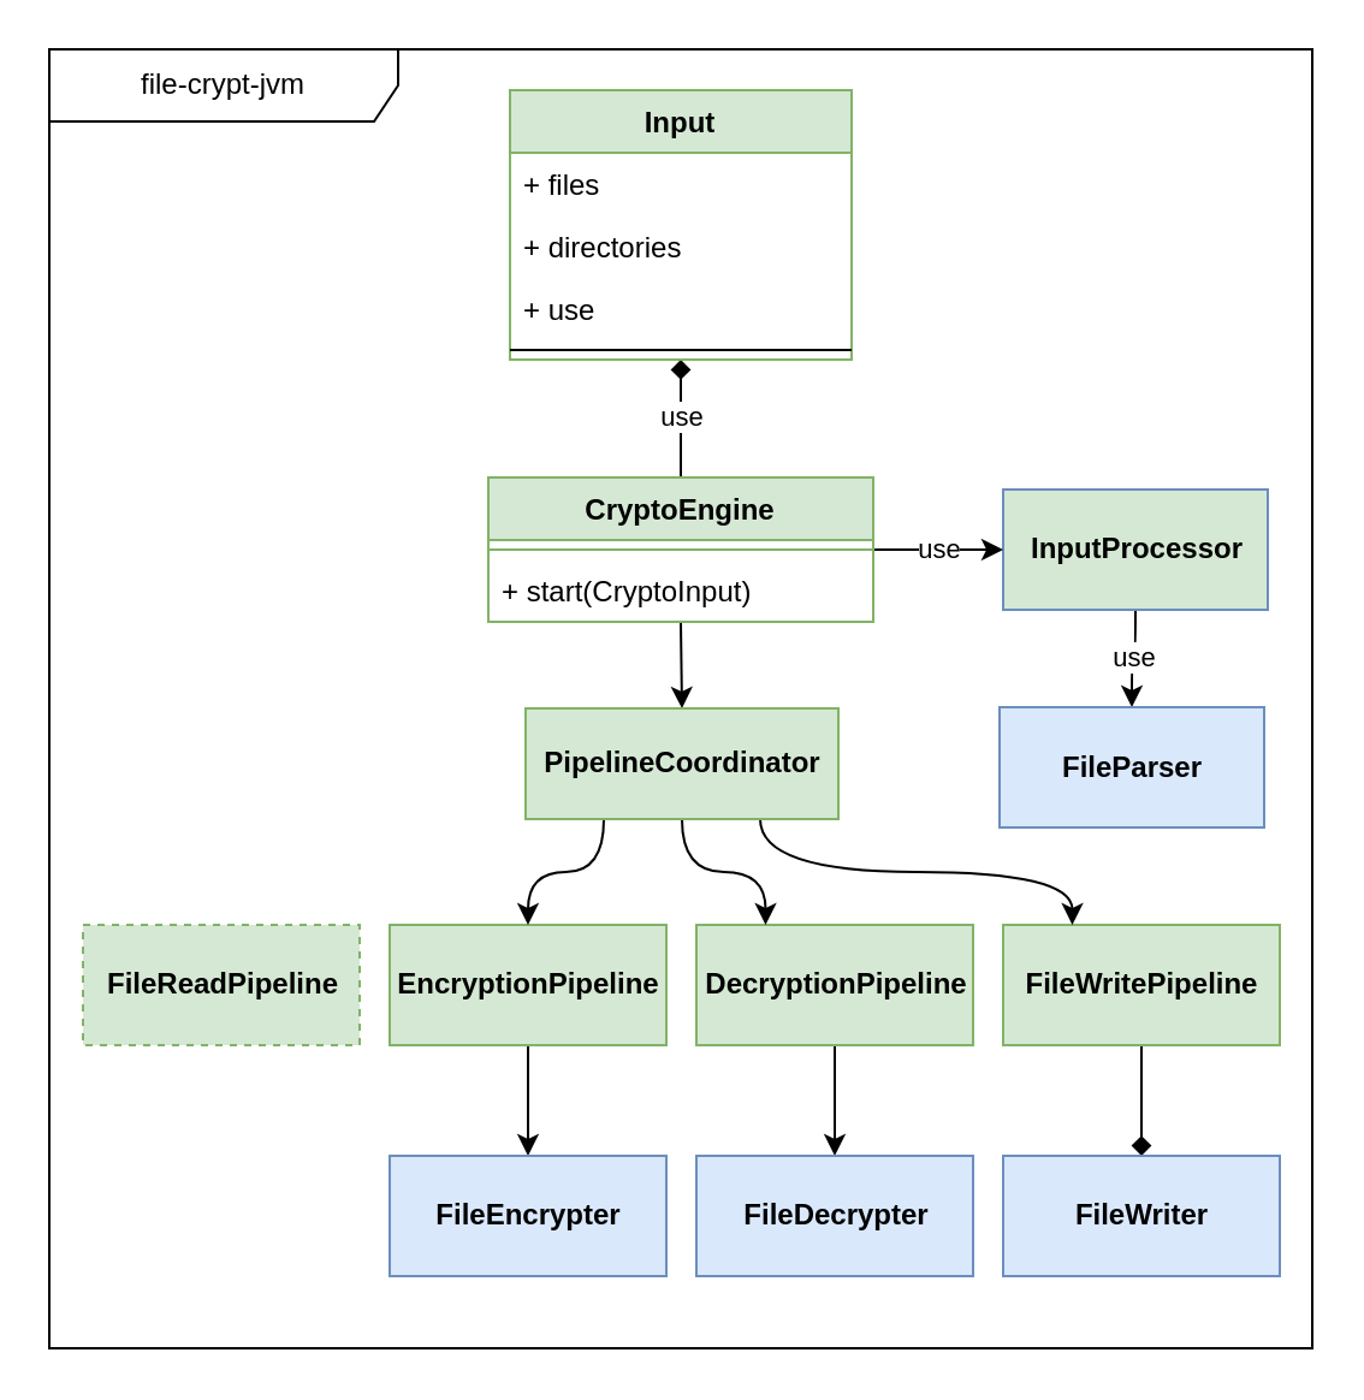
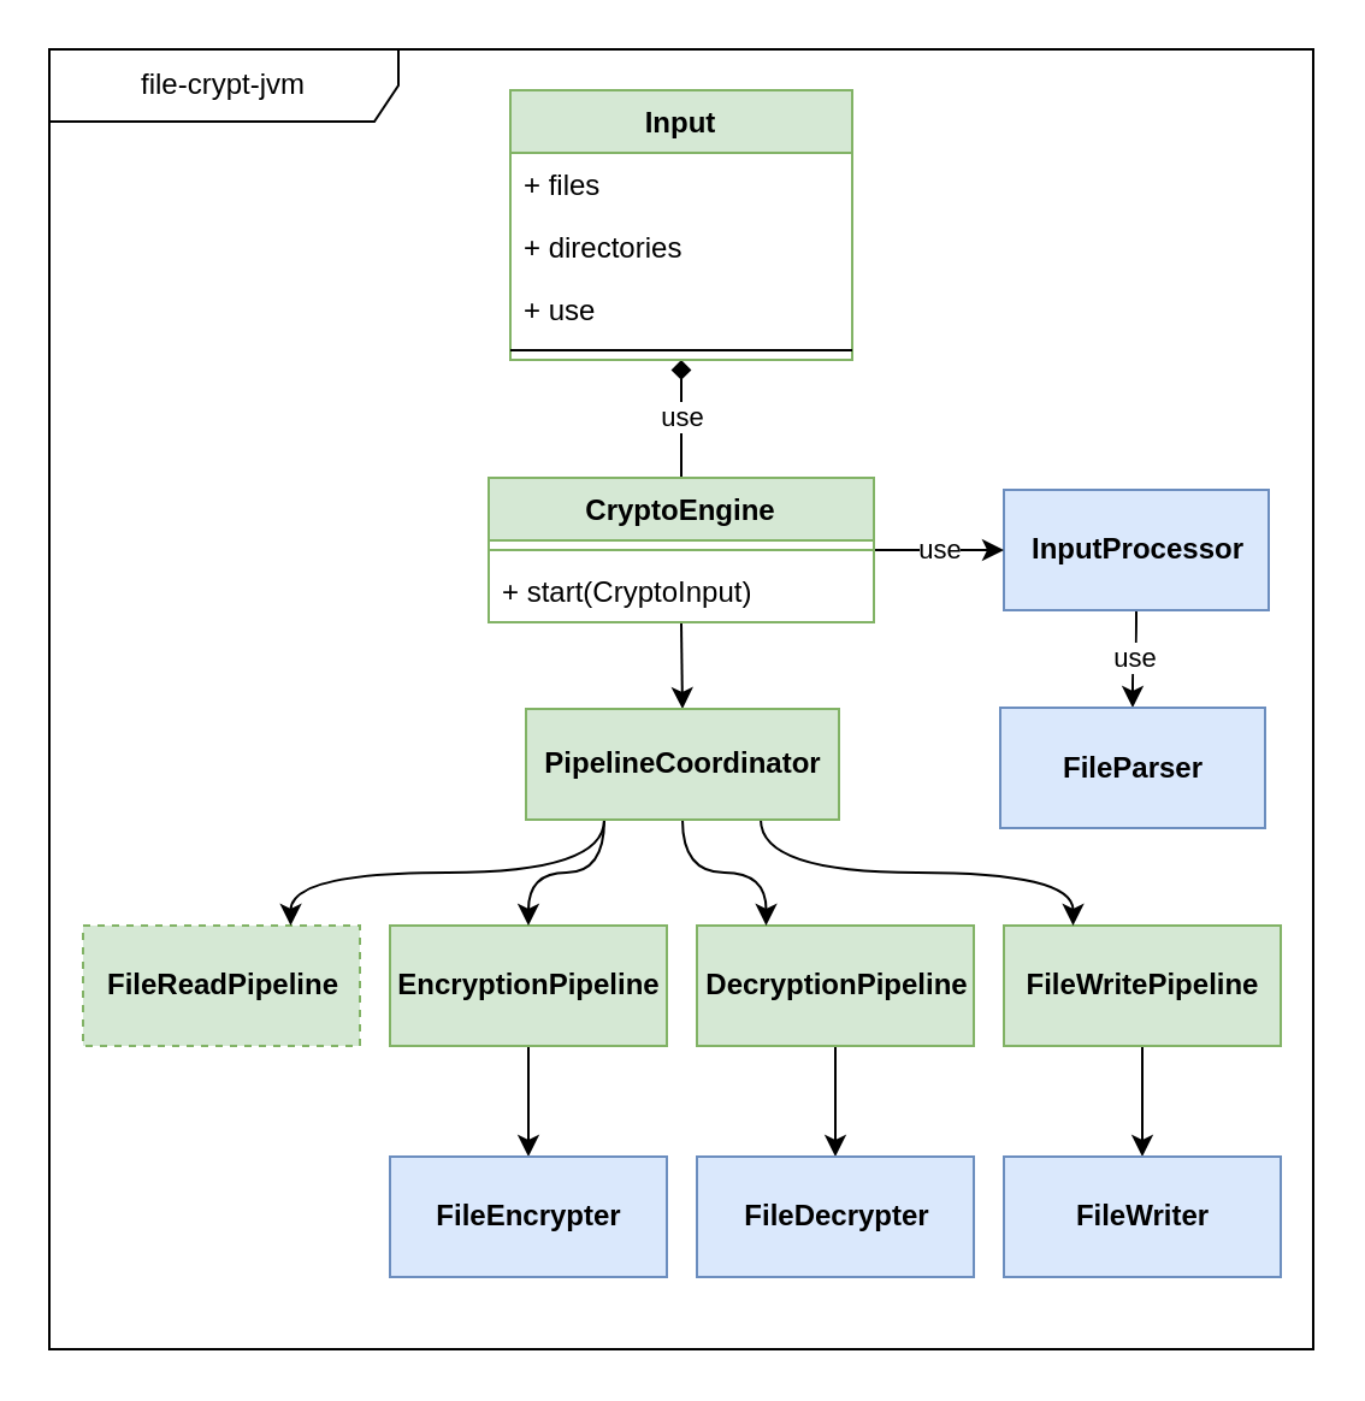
  <mxCell id="0" />
  <mxCell id="1" parent="0" />
  <mxCell id="2" value="file-crypt-jvm" style="shape=umlFrame;whiteSpace=wrap;html=1;width=145;height=30;" parent="1" vertex="1"><mxGeometry x="20" y="20" width="525" height="540" as="geometry" /></mxCell>
  <mxCell id="3" value="use" style="edgeStyle=orthogonalEdgeStyle;curved=1;orthogonalLoop=1;jettySize=auto;html=1;entryX=0.5;entryY=1;entryDx=0;entryDy=0;exitX=0.5;exitY=0;exitDx=0;exitDy=0;endArrow=diamond;" parent="1" source="29" target="24" edge="1"><mxGeometry relative="1" as="geometry"><mxPoint x="282.5" y="200" as="sourcePoint" /></mxGeometry></mxCell>
  <mxCell id="4" value="use" style="edgeStyle=orthogonalEdgeStyle;curved=1;orthogonalLoop=1;jettySize=auto;html=1;" parent="1" source="5" target="7" edge="1"><mxGeometry relative="1" as="geometry" /></mxCell>
- <mxCell id="5" value="&lt;b&gt;InputProcessor&lt;/b&gt;" style="html=1;fillColor=#d5e8d4;strokeColor=#6c8ebf;" parent="1" vertex="1"><mxGeometry x="416.5" y="203" width="110" height="50" as="geometry" /></mxCell>
+ <mxCell id="5" value="&lt;b&gt;InputProcessor&lt;/b&gt;" style="html=1;fillColor=#dae8fc;strokeColor=#6c8ebf;" parent="1" vertex="1"><mxGeometry x="416.5" y="203" width="110" height="50" as="geometry" /></mxCell>
  <mxCell id="6" value="use" style="edgeStyle=orthogonalEdgeStyle;curved=1;orthogonalLoop=1;jettySize=auto;html=1;exitX=1;exitY=0.5;exitDx=0;exitDy=0;entryX=0;entryY=0.5;entryDx=0;entryDy=0;" parent="1" source="29" target="5" edge="1"><mxGeometry relative="1" as="geometry" /></mxCell>
  <mxCell id="7" value="&lt;b&gt;FileParser&lt;/b&gt;" style="html=1;fillColor=#dae8fc;strokeColor=#6c8ebf;" parent="1" vertex="1"><mxGeometry x="415" y="293.5" width="110" height="50" as="geometry" /></mxCell>
  <mxCell id="8" value="&lt;b&gt;FileReadPipeline&lt;/b&gt;" style="html=1;fillColor=#d5e8d4;strokeColor=#82b366;dashed=1;" parent="1" vertex="1"><mxGeometry x="34" y="384" width="115" height="50" as="geometry" /></mxCell>
  <mxCell id="9" style="edgeStyle=orthogonalEdgeStyle;curved=1;orthogonalLoop=1;jettySize=auto;html=1;exitX=0.5;exitY=1;exitDx=0;exitDy=0;entryX=0.5;entryY=0;entryDx=0;entryDy=0;startArrow=none;startFill=0;endArrow=classic;endFill=1;" parent="1" source="10" target="22" edge="1"><mxGeometry relative="1" as="geometry" /></mxCell>
  <mxCell id="10" value="&lt;b&gt;EncryptionPipeline&lt;/b&gt;" style="html=1;fillColor=#d5e8d4;strokeColor=#82b366;" parent="1" vertex="1"><mxGeometry x="161.5" y="384" width="115" height="50" as="geometry" /></mxCell>
- <mxCell id="11" style="edgeStyle=orthogonalEdgeStyle;curved=1;orthogonalLoop=1;jettySize=auto;html=1;exitX=0.5;exitY=1;exitDx=0;exitDy=0;entryX=0.5;entryY=0;entryDx=0;entryDy=0;startArrow=none;startFill=0;endArrow=diamond;endFill=1;" parent="1" source="12" target="21" edge="1"><mxGeometry relative="1" as="geometry" /></mxCell>
+ <mxCell id="11" style="edgeStyle=orthogonalEdgeStyle;curved=1;orthogonalLoop=1;jettySize=auto;html=1;exitX=0.5;exitY=1;exitDx=0;exitDy=0;entryX=0.5;entryY=0;entryDx=0;entryDy=0;startArrow=none;startFill=0;endArrow=classic;endFill=1;" parent="1" source="12" target="21" edge="1"><mxGeometry relative="1" as="geometry" /></mxCell>
  <mxCell id="12" value="&lt;b&gt;FileWritePipeline&lt;/b&gt;" style="html=1;fillColor=#d5e8d4;strokeColor=#82b366;" parent="1" vertex="1"><mxGeometry x="416.5" y="384" width="115" height="50" as="geometry" /></mxCell>
  <mxCell id="13" style="edgeStyle=orthogonalEdgeStyle;curved=1;orthogonalLoop=1;jettySize=auto;html=1;exitX=0.5;exitY=1;exitDx=0;exitDy=0;entryX=0.5;entryY=0;entryDx=0;entryDy=0;startArrow=none;startFill=0;endArrow=classic;endFill=1;" parent="1" source="14" target="23" edge="1"><mxGeometry relative="1" as="geometry" /></mxCell>
  <mxCell id="14" value="&lt;b&gt;DecryptionPipeline&lt;/b&gt;" style="html=1;fillColor=#d5e8d4;strokeColor=#82b366;" parent="1" vertex="1"><mxGeometry x="289" y="384" width="115" height="50" as="geometry" /></mxCell>
  <mxCell id="15" style="edgeStyle=orthogonalEdgeStyle;curved=1;orthogonalLoop=1;jettySize=auto;html=1;exitX=0.5;exitY=0;exitDx=0;exitDy=0;entryX=0.5;entryY=1.013;entryDx=0;entryDy=0;entryPerimeter=0;endArrow=none;endFill=0;startArrow=classic;startFill=1;" parent="1" source="20" target="31" edge="1"><mxGeometry relative="1" as="geometry" /></mxCell>
  <mxCell id="16" style="edgeStyle=orthogonalEdgeStyle;curved=1;orthogonalLoop=1;jettySize=auto;html=1;exitX=0.5;exitY=1;exitDx=0;exitDy=0;entryX=0.25;entryY=0;entryDx=0;entryDy=0;startArrow=none;startFill=0;endArrow=classic;endFill=1;" parent="1" source="20" target="14" edge="1"><mxGeometry relative="1" as="geometry" /></mxCell>
  <mxCell id="17" style="edgeStyle=orthogonalEdgeStyle;curved=1;orthogonalLoop=1;jettySize=auto;html=1;exitX=0.75;exitY=1;exitDx=0;exitDy=0;entryX=0.25;entryY=0;entryDx=0;entryDy=0;startArrow=none;startFill=0;endArrow=classic;endFill=1;" parent="1" source="20" target="12" edge="1"><mxGeometry relative="1" as="geometry" /></mxCell>
  <mxCell id="18" style="edgeStyle=orthogonalEdgeStyle;curved=1;orthogonalLoop=1;jettySize=auto;html=1;exitX=0.25;exitY=1;exitDx=0;exitDy=0;entryX=0.5;entryY=0;entryDx=0;entryDy=0;startArrow=none;startFill=0;endArrow=classic;endFill=1;" parent="1" source="20" target="10" edge="1"><mxGeometry relative="1" as="geometry" /></mxCell>
+ <mxCell id="19" style="edgeStyle=orthogonalEdgeStyle;curved=1;orthogonalLoop=1;jettySize=auto;html=1;exitX=0.25;exitY=1;exitDx=0;exitDy=0;entryX=0.75;entryY=0;entryDx=0;entryDy=0;startArrow=none;startFill=0;endArrow=classic;endFill=1;" parent="1" source="20" target="8" edge="1"><mxGeometry relative="1" as="geometry" /></mxCell>
  <mxCell id="20" value="&lt;b&gt;PipelineCoordinator&lt;/b&gt;" style="html=1;fillColor=#d5e8d4;strokeColor=#82b366;" parent="1" vertex="1"><mxGeometry x="218" y="294" width="130" height="46" as="geometry" /></mxCell>
  <mxCell id="21" value="&lt;b&gt;FileWriter&lt;/b&gt;" style="html=1;fillColor=#dae8fc;strokeColor=#6c8ebf;" parent="1" vertex="1"><mxGeometry x="416.5" y="480" width="115" height="50" as="geometry" /></mxCell>
  <mxCell id="22" value="&lt;b&gt;FileEncrypter&lt;/b&gt;" style="html=1;fillColor=#dae8fc;strokeColor=#6c8ebf;" parent="1" vertex="1"><mxGeometry x="161.5" y="480" width="115" height="50" as="geometry" /></mxCell>
  <mxCell id="23" value="&lt;b&gt;FileDecrypter&lt;/b&gt;" style="html=1;fillColor=#dae8fc;strokeColor=#6c8ebf;" parent="1" vertex="1"><mxGeometry x="289" y="480" width="115" height="50" as="geometry" /></mxCell>
  <mxCell id="24" value="Input" style="swimlane;fontStyle=1;align=center;verticalAlign=top;childLayout=stackLayout;horizontal=1;startSize=26;horizontalStack=0;resizeParent=1;resizeParentMax=0;resizeLast=0;collapsible=1;marginBottom=0;fillColor=#d5e8d4;strokeColor=#82b366;" parent="1" vertex="1"><mxGeometry x="211.5" y="37" width="142" height="112" as="geometry" /></mxCell>
  <mxCell id="25" value="+ files" style="text;align=left;verticalAlign=top;spacingLeft=4;spacingRight=4;overflow=hidden;rotatable=0;points=[[0,0.5],[1,0.5]];portConstraint=eastwest;" parent="24" vertex="1"><mxGeometry y="26" width="142" height="26" as="geometry" /></mxCell>
  <mxCell id="26" value="+ directories" style="text;align=left;verticalAlign=top;spacingLeft=4;spacingRight=4;overflow=hidden;rotatable=0;points=[[0,0.5],[1,0.5]];portConstraint=eastwest;" parent="24" vertex="1"><mxGeometry y="52" width="142" height="26" as="geometry" /></mxCell>
  <mxCell id="27" value="+ use" style="text;align=left;verticalAlign=top;spacingLeft=4;spacingRight=4;overflow=hidden;rotatable=0;points=[[0,0.5],[1,0.5]];portConstraint=eastwest;" parent="24" vertex="1"><mxGeometry y="78" width="142" height="26" as="geometry" /></mxCell>
  <mxCell id="28" value="" style="line;strokeWidth=1;fillColor=none;align=left;verticalAlign=middle;spacingTop=-1;spacingLeft=3;spacingRight=3;rotatable=0;labelPosition=right;points=[];portConstraint=eastwest;" parent="24" vertex="1"><mxGeometry y="104" width="142" height="8" as="geometry" /></mxCell>
  <mxCell id="29" value="CryptoEngine" style="swimlane;fontStyle=1;align=center;verticalAlign=top;childLayout=stackLayout;horizontal=1;startSize=26;horizontalStack=0;resizeParent=1;resizeParentMax=0;resizeLast=0;collapsible=1;marginBottom=0;fillColor=#d5e8d4;strokeColor=#82b366;" parent="1" vertex="1"><mxGeometry x="202.5" y="198" width="160" height="60" as="geometry" /></mxCell>
  <mxCell id="30" value="" style="line;strokeWidth=1;fillColor=#d5e8d4;align=left;verticalAlign=middle;spacingTop=-1;spacingLeft=3;spacingRight=3;rotatable=0;labelPosition=right;points=[];portConstraint=eastwest;strokeColor=#82b366;" parent="29" vertex="1"><mxGeometry y="26" width="160" height="8" as="geometry" /></mxCell>
  <mxCell id="31" value="+ start(CryptoInput)" style="text;align=left;verticalAlign=top;spacingLeft=4;spacingRight=4;overflow=hidden;rotatable=0;points=[[0,0.5],[1,0.5]];portConstraint=eastwest;" parent="29" vertex="1"><mxGeometry y="34" width="160" height="26" as="geometry" /></mxCell>
